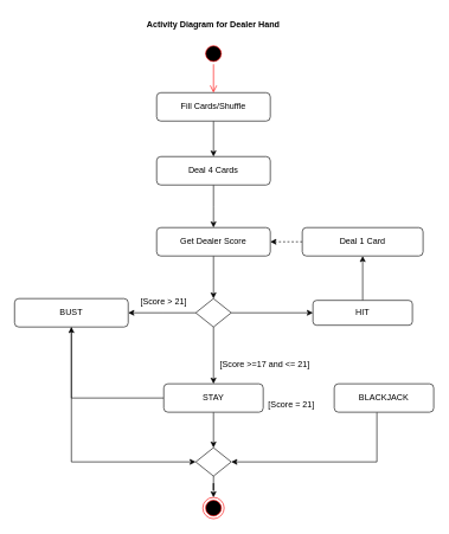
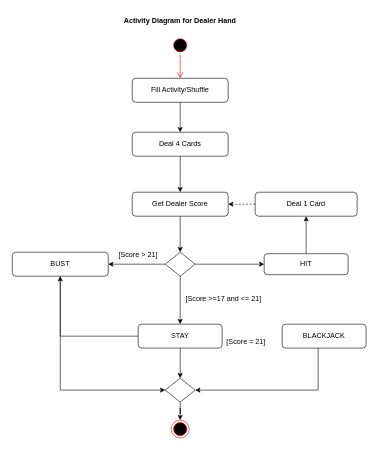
  <mxCell id="0" />
  <mxCell id="1" parent="0" />
  <mxCell id="2" style="edgeStyle=orthogonalEdgeStyle;rounded=0;orthogonalLoop=1;jettySize=auto;html=1;entryX=0.5;entryY=0;entryDx=0;entryDy=0;" edge="1" parent="1" source="3" target="5"><mxGeometry relative="1" as="geometry" /></mxCell>
- <mxCell id="3" value="Fill Cards/Shuffle" style="rounded=1;whiteSpace=wrap;html=1;" vertex="1" parent="1"><mxGeometry x="220" y="130" width="160" height="40" as="geometry" /></mxCell>
+ <mxCell id="3" value="Fill Activity/Shuffle" style="rounded=1;whiteSpace=wrap;html=1;" vertex="1" parent="1"><mxGeometry x="220" y="130" width="160" height="40" as="geometry" /></mxCell>
  <mxCell id="4" style="edgeStyle=orthogonalEdgeStyle;rounded=0;orthogonalLoop=1;jettySize=auto;html=1;entryX=0.5;entryY=0;entryDx=0;entryDy=0;" edge="1" parent="1" source="5"><mxGeometry relative="1" as="geometry"><mxPoint x="300" y="320" as="targetPoint" /></mxGeometry></mxCell>
  <mxCell id="5" value="Deal 4 Cards" style="rounded=1;whiteSpace=wrap;html=1;" vertex="1" parent="1"><mxGeometry x="220" y="220" width="160" height="40" as="geometry" /></mxCell>
  <mxCell id="6" style="edgeStyle=orthogonalEdgeStyle;rounded=0;orthogonalLoop=1;jettySize=auto;html=1;" edge="1" parent="1" source="7" target="11"><mxGeometry relative="1" as="geometry" /></mxCell>
  <mxCell id="7" value="Get Dealer Score" style="rounded=1;whiteSpace=wrap;html=1;" vertex="1" parent="1"><mxGeometry x="220" y="320" width="160" height="40" as="geometry" /></mxCell>
  <mxCell id="8" style="edgeStyle=orthogonalEdgeStyle;rounded=0;orthogonalLoop=1;jettySize=auto;html=1;" edge="1" parent="1" source="11"><mxGeometry relative="1" as="geometry"><mxPoint x="180" y="440" as="targetPoint" /></mxGeometry></mxCell>
  <mxCell id="9" style="edgeStyle=orthogonalEdgeStyle;rounded=0;orthogonalLoop=1;jettySize=auto;html=1;" edge="1" parent="1" source="11" target="14"><mxGeometry relative="1" as="geometry" /></mxCell>
  <mxCell id="10" style="edgeStyle=orthogonalEdgeStyle;rounded=0;orthogonalLoop=1;jettySize=auto;html=1;entryX=0.5;entryY=0;entryDx=0;entryDy=0;" edge="1" parent="1" source="11" target="17"><mxGeometry relative="1" as="geometry"><mxPoint x="300" y="545" as="targetPoint" /></mxGeometry></mxCell>
  <mxCell id="11" value="" style="rhombus;whiteSpace=wrap;html=1;" vertex="1" parent="1"><mxGeometry x="275" y="420" width="50" height="40" as="geometry" /></mxCell>
- <mxCell id="12" value="[Score &amp;gt;=17 and &amp;lt;= 21]" style="text;html=1;strokeColor=none;fillColor=none;align=center;verticalAlign=middle;whiteSpace=wrap;rounded=0;" vertex="1" parent="1"><mxGeometry x="295" y="495" width="155" height="35" as="geometry" /></mxCell>
+ <mxCell id="12" value="[Score &amp;gt;=17 and &amp;lt;= 21]" style="text;html=1;strokeColor=none;fillColor=none;align=center;verticalAlign=middle;whiteSpace=wrap;rounded=0;" vertex="1" parent="1"><mxGeometry x="295" y="480" width="155" height="35" as="geometry" /></mxCell>
  <mxCell id="13" style="edgeStyle=orthogonalEdgeStyle;rounded=0;orthogonalLoop=1;jettySize=auto;html=1;" edge="1" parent="1" source="14" target="19"><mxGeometry relative="1" as="geometry"><mxPoint x="510" y="530" as="targetPoint" /></mxGeometry></mxCell>
  <mxCell id="14" value="HIT" style="rounded=1;whiteSpace=wrap;html=1;" vertex="1" parent="1"><mxGeometry x="440" y="422.5" width="140" height="35" as="geometry" /></mxCell>
  <mxCell id="15" style="edgeStyle=orthogonalEdgeStyle;rounded=0;orthogonalLoop=1;jettySize=auto;html=1;entryX=0.5;entryY=0;entryDx=0;entryDy=0;" edge="1" parent="1" source="17" target="29"><mxGeometry relative="1" as="geometry"><mxPoint x="300" y="700" as="targetPoint" /></mxGeometry></mxCell>
  <mxCell id="16" style="edgeStyle=orthogonalEdgeStyle;rounded=0;orthogonalLoop=1;jettySize=auto;html=1;" edge="1" parent="1" source="17" target="21"><mxGeometry relative="1" as="geometry" /></mxCell>
  <mxCell id="17" value="STAY" style="rounded=1;whiteSpace=wrap;html=1;" vertex="1" parent="1"><mxGeometry x="230" y="540" width="140" height="40" as="geometry" /></mxCell>
  <mxCell id="18" style="edgeStyle=orthogonalEdgeStyle;rounded=0;orthogonalLoop=1;jettySize=auto;html=1;entryX=1;entryY=0.5;entryDx=0;entryDy=0;dashed=1;" edge="1" parent="1" source="19" target="7"><mxGeometry relative="1" as="geometry" /></mxCell>
  <mxCell id="19" value="Deal 1 Card" style="rounded=1;whiteSpace=wrap;html=1;" vertex="1" parent="1"><mxGeometry x="425" y="320" width="170" height="40" as="geometry" /></mxCell>
  <mxCell id="20" style="edgeStyle=orthogonalEdgeStyle;rounded=0;orthogonalLoop=1;jettySize=auto;html=1;entryX=0;entryY=0.5;entryDx=0;entryDy=0;" edge="1" parent="1" source="21" target="29"><mxGeometry relative="1" as="geometry"><Array as="points"><mxPoint x="100" y="650" /></Array></mxGeometry></mxCell>
  <mxCell id="21" value="BUST" style="rounded=1;whiteSpace=wrap;html=1;" vertex="1" parent="1"><mxGeometry x="20" y="420" width="160" height="40" as="geometry" /></mxCell>
  <mxCell id="22" value="[Score &amp;gt; 21]" style="text;html=1;strokeColor=none;fillColor=none;align=center;verticalAlign=middle;whiteSpace=wrap;rounded=0;" vertex="1" parent="1"><mxGeometry x="185" y="415" width="90" height="20" as="geometry" /></mxCell>
  <mxCell id="23" style="edgeStyle=orthogonalEdgeStyle;rounded=0;orthogonalLoop=1;jettySize=auto;html=1;entryX=1;entryY=0.5;entryDx=0;entryDy=0;" edge="1" parent="1" source="24" target="29"><mxGeometry relative="1" as="geometry"><Array as="points"><mxPoint x="530" y="650" /></Array></mxGeometry></mxCell>
  <mxCell id="24" value="BLACKJACK" style="rounded=1;whiteSpace=wrap;html=1;" vertex="1" parent="1"><mxGeometry x="470" y="540" width="140" height="40" as="geometry" /></mxCell>
  <mxCell id="25" value="[Score = 21]" style="text;html=1;strokeColor=none;fillColor=none;align=center;verticalAlign=middle;whiteSpace=wrap;rounded=0;" vertex="1" parent="1"><mxGeometry x="360" y="560" width="100" height="20" as="geometry" /></mxCell>
  <mxCell id="26" value="" style="ellipse;html=1;shape=startState;fillColor=#000000;strokeColor=#ff0000;" vertex="1" parent="1"><mxGeometry x="285" y="60" width="30" height="30" as="geometry" /></mxCell>
  <mxCell id="27" value="" style="edgeStyle=orthogonalEdgeStyle;html=1;verticalAlign=bottom;endArrow=open;endSize=8;strokeColor=#ff0000;rounded=0;entryX=0.5;entryY=0;entryDx=0;entryDy=0;" edge="1" parent="1" source="26" target="3"><mxGeometry relative="1" as="geometry"><mxPoint x="300" y="120" as="targetPoint" /></mxGeometry></mxCell>
  <mxCell id="28" style="edgeStyle=orthogonalEdgeStyle;rounded=0;orthogonalLoop=1;jettySize=auto;html=1;entryX=0.5;entryY=0;entryDx=0;entryDy=0;" edge="1" parent="1" source="29" target="30"><mxGeometry relative="1" as="geometry" /></mxCell>
  <mxCell id="29" value="" style="rhombus;whiteSpace=wrap;html=1;" vertex="1" parent="1"><mxGeometry x="275" y="630" width="50" height="40" as="geometry" /></mxCell>
  <mxCell id="30" value="" style="ellipse;html=1;shape=endState;fillColor=#000000;strokeColor=#ff0000;" vertex="1" parent="1"><mxGeometry x="285" y="700" width="30" height="30" as="geometry" /></mxCell>
  <mxCell id="31" value="Activity Diagram for Dealer Hand" style="text;align=center;fontStyle=1;verticalAlign=middle;spacingLeft=3;spacingRight=3;strokeColor=none;rotatable=0;points=[[0,0.5],[1,0.5]];portConstraint=eastwest;" vertex="1" parent="1"><mxGeometry x="260" y="20" width="80" height="26" as="geometry" /></mxCell>
